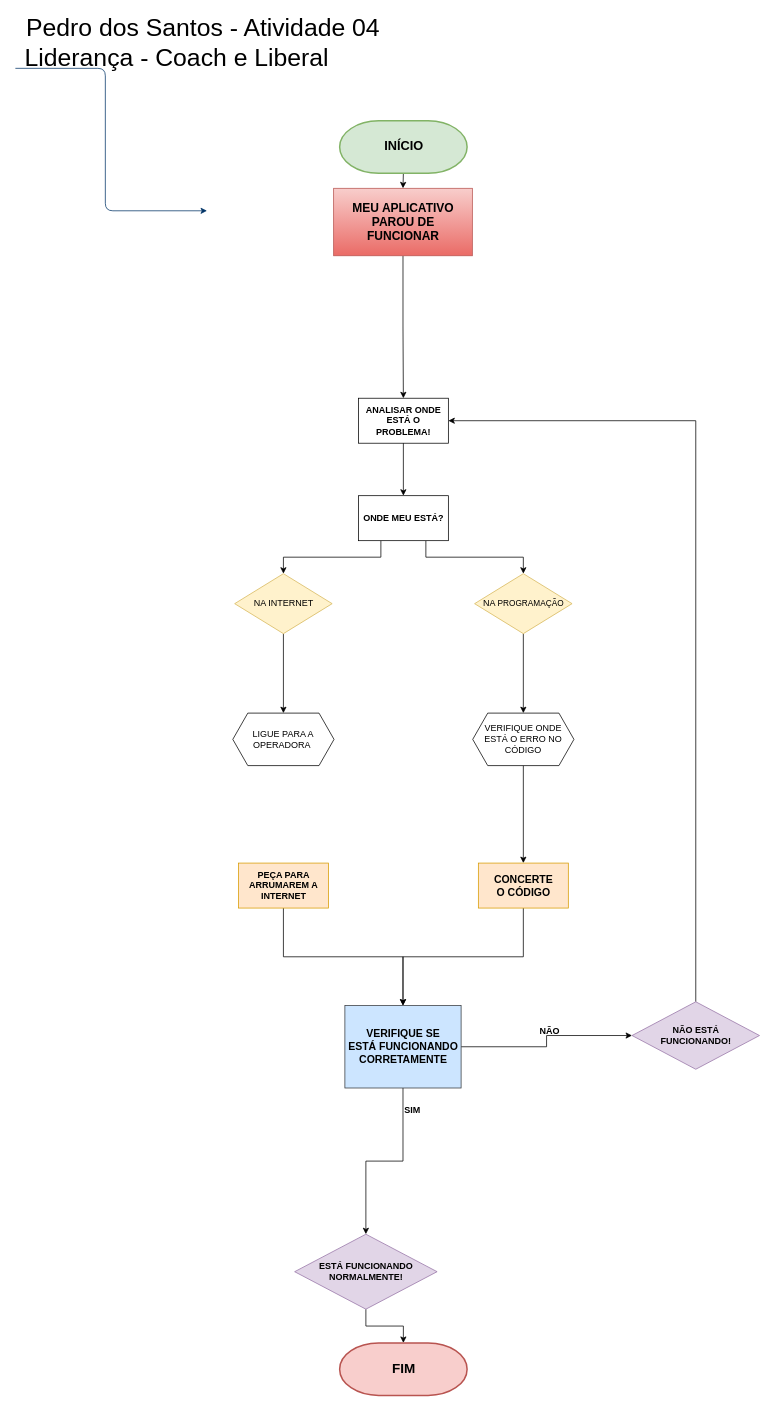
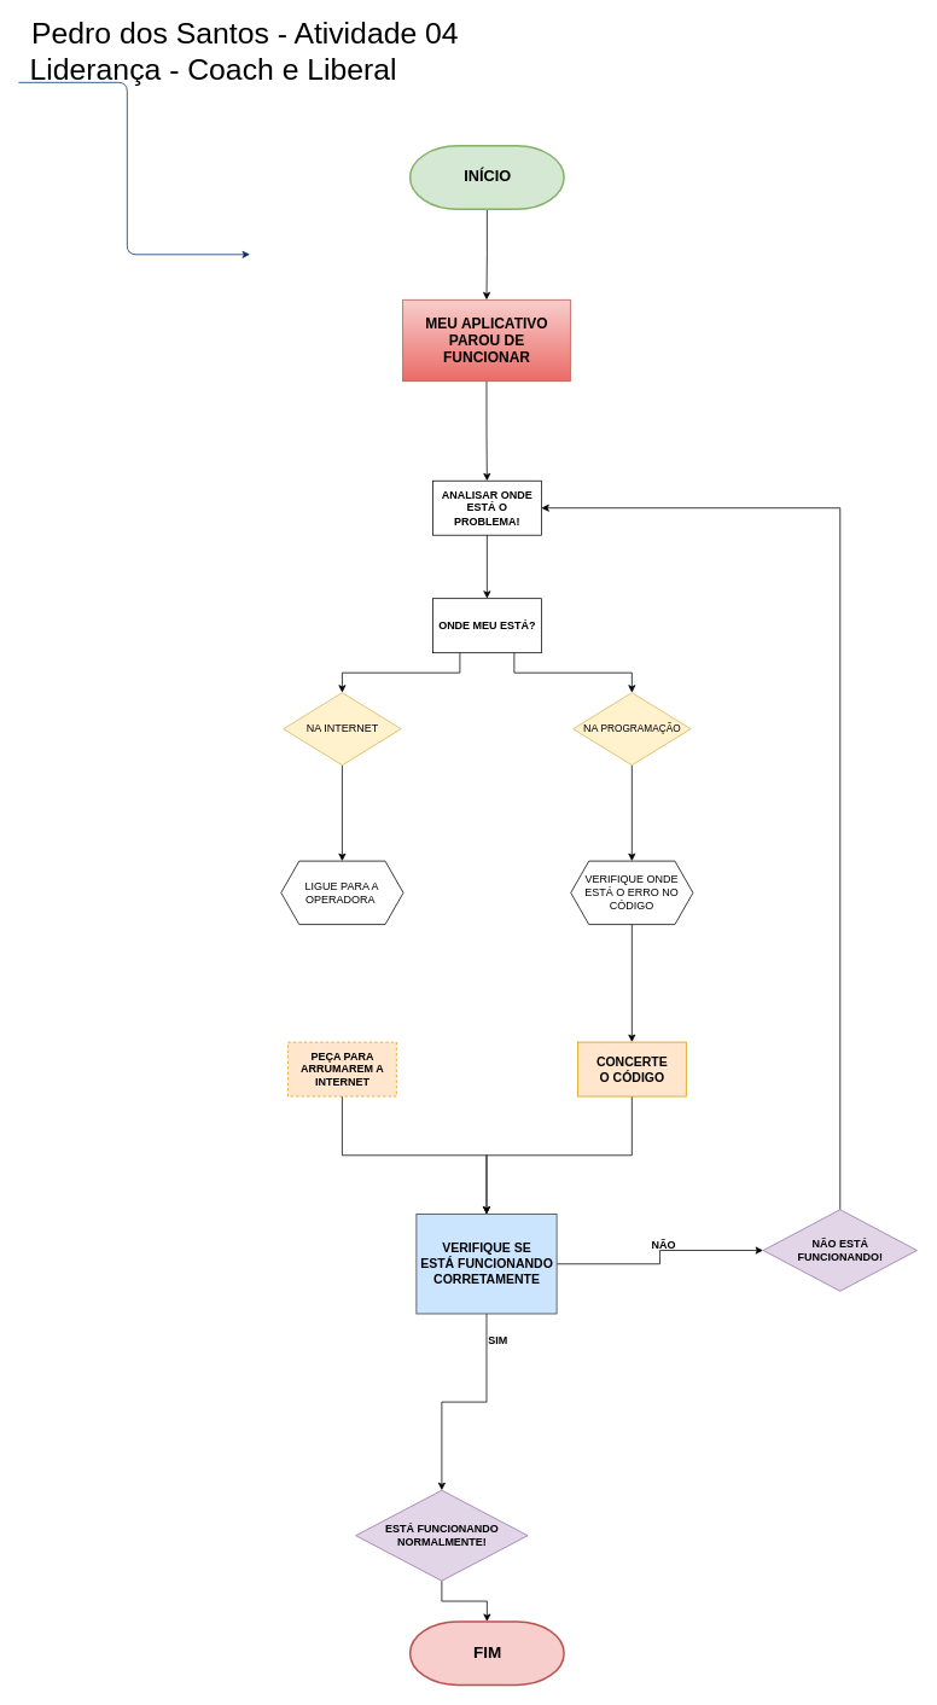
  <mxCell id="0" />
  <mxCell id="1" parent="0" />
  <mxCell id="2" style="edgeStyle=orthogonalEdgeStyle;rounded=0;orthogonalLoop=1;jettySize=auto;html=1;exitX=0.5;exitY=1;exitDx=0;exitDy=0;exitPerimeter=0;entryX=0.5;entryY=0;entryDx=0;entryDy=0;" edge="1" parent="1" source="3" target="32"><mxGeometry relative="1" as="geometry" /></mxCell>
  <mxCell id="3" value="&lt;b&gt;&lt;font style=&quot;font-size: 17px&quot;&gt;INÍCIO&lt;/font&gt;&lt;/b&gt;" style="shape=mxgraph.flowchart.terminator;strokeWidth=2;gradientDirection=north;fontStyle=0;html=1;fillColor=#d5e8d4;strokeColor=#82b366;" parent="1" vertex="1"><mxGeometry x="452.5" y="160" width="170" height="70" as="geometry" /></mxCell>
  <mxCell id="4" value="" style="edgeStyle=elbowEdgeStyle;elbow=horizontal;exitX=0;exitY=0.5;exitPerimeter=0;entryX=0.095;entryY=0.5;entryPerimeter=0;fontStyle=1;strokeColor=#003366;strokeWidth=1;html=1;" parent="1" edge="1"><mxGeometry width="100" height="100" as="geometry"><mxPoint y="90" as="sourcePoint" x="20" /><mxPoint x="275.605" y="280" as="targetPoint" /><Array as="points"><mxPoint x="140" y="960" /></Array></mxGeometry></mxCell>
  <mxCell id="5" value="&lt;b&gt;ANALISAR ONDE&lt;br&gt;ESTÁ O PROBLEMA!&lt;br&gt;&lt;/b&gt;" style="rounded=0;whiteSpace=wrap;html=1;" vertex="1" parent="1"><mxGeometry x="477.5" y="530" width="120" height="60" as="geometry" /></mxCell>
  <mxCell id="6" value="" style="endArrow=classic;html=1;exitX=0.5;exitY=1;exitDx=0;exitDy=0;exitPerimeter=0;" edge="1" parent="1"><mxGeometry width="50" height="50" relative="1" as="geometry"><mxPoint x="537.5" y="590" as="sourcePoint" /><mxPoint x="537.5" y="660" as="targetPoint" /></mxGeometry></mxCell>
  <mxCell id="7" style="edgeStyle=orthogonalEdgeStyle;rounded=0;orthogonalLoop=1;jettySize=auto;html=1;exitX=0.75;exitY=1;exitDx=0;exitDy=0;entryX=0.5;entryY=0;entryDx=0;entryDy=0;" edge="1" parent="1" source="9" target="13"><mxGeometry relative="1" as="geometry" /></mxCell>
  <mxCell id="8" style="edgeStyle=orthogonalEdgeStyle;rounded=0;orthogonalLoop=1;jettySize=auto;html=1;exitX=0.25;exitY=1;exitDx=0;exitDy=0;entryX=0.5;entryY=0;entryDx=0;entryDy=0;" edge="1" parent="1" source="9" target="11"><mxGeometry relative="1" as="geometry" /></mxCell>
  <mxCell id="9" value="&lt;b&gt;ONDE MEU ESTÁ?&lt;br&gt;&lt;/b&gt;" style="rounded=0;whiteSpace=wrap;html=1;" vertex="1" parent="1"><mxGeometry x="477.5" y="660" width="120" height="60" as="geometry" /></mxCell>
  <mxCell id="10" style="edgeStyle=orthogonalEdgeStyle;rounded=0;orthogonalLoop=1;jettySize=auto;html=1;exitX=0.5;exitY=1;exitDx=0;exitDy=0;entryX=0.5;entryY=0;entryDx=0;entryDy=0;" edge="1" parent="1" source="11" target="14"><mxGeometry relative="1" as="geometry" /></mxCell>
  <mxCell id="11" value="NA INTERNET" style="rhombus;whiteSpace=wrap;html=1;strokeColor=#d6b656;fillColor=#fff2cc;" vertex="1" parent="1"><mxGeometry x="312.5" y="764" width="130" height="80" as="geometry" /></mxCell>
  <mxCell id="12" style="edgeStyle=orthogonalEdgeStyle;rounded=0;orthogonalLoop=1;jettySize=auto;html=1;exitX=0.5;exitY=1;exitDx=0;exitDy=0;entryX=0.5;entryY=0;entryDx=0;entryDy=0;" edge="1" parent="1" source="13" target="16"><mxGeometry relative="1" as="geometry" /></mxCell>
  <mxCell id="13" value="NA &lt;font style=&quot;font-size: 11px&quot;&gt;PROGRAMAÇÃO&lt;/font&gt;" style="rhombus;whiteSpace=wrap;html=1;strokeColor=#d6b656;fillColor=#fff2cc;" vertex="1" parent="1"><mxGeometry x="632.5" y="764" width="130" height="80" as="geometry" /></mxCell>
  <mxCell id="14" value="LIGUE PARA A OPERADORA&amp;nbsp;" style="shape=hexagon;perimeter=hexagonPerimeter2;whiteSpace=wrap;html=1;fixedSize=1;" vertex="1" parent="1"><mxGeometry x="310" y="950" width="135" height="70" as="geometry" /></mxCell>
  <mxCell id="15" style="edgeStyle=orthogonalEdgeStyle;rounded=0;orthogonalLoop=1;jettySize=auto;html=1;exitX=0.5;exitY=1;exitDx=0;exitDy=0;entryX=0.5;entryY=0;entryDx=0;entryDy=0;" edge="1" parent="1" source="16" target="20"><mxGeometry relative="1" as="geometry" /></mxCell>
  <mxCell id="16" value="VERIFIQUE ONDE ESTÁ O ERRO NO CÓDIGO" style="shape=hexagon;perimeter=hexagonPerimeter2;whiteSpace=wrap;html=1;fixedSize=1;" vertex="1" parent="1"><mxGeometry x="630" y="950" width="135" height="70" as="geometry" /></mxCell>
  <mxCell id="17" style="edgeStyle=orthogonalEdgeStyle;rounded=0;orthogonalLoop=1;jettySize=auto;html=1;exitX=0.5;exitY=1;exitDx=0;exitDy=0;entryX=0.5;entryY=0;entryDx=0;entryDy=0;" edge="1" parent="1" source="18" target="23"><mxGeometry relative="1" as="geometry" /></mxCell>
- <mxCell id="18" value="&lt;b&gt;PEÇA PARA ARRUMAREM A INTERNET&lt;/b&gt;" style="rounded=0;whiteSpace=wrap;html=1;fillColor=#ffe6cc;strokeColor=#d79b00;" vertex="1" parent="1"><mxGeometry x="317.5" y="1150" width="120" height="60" as="geometry" /></mxCell>
+ <mxCell id="18" value="&lt;b&gt;PEÇA PARA ARRUMAREM A INTERNET&lt;/b&gt;" style="rounded=0;whiteSpace=wrap;html=1;fillColor=#ffe6cc;strokeColor=#d79b00;dashed=1;" vertex="1" parent="1"><mxGeometry x="317.5" y="1150" width="120" height="60" as="geometry" /></mxCell>
  <mxCell id="19" style="edgeStyle=orthogonalEdgeStyle;rounded=0;orthogonalLoop=1;jettySize=auto;html=1;exitX=0.5;exitY=1;exitDx=0;exitDy=0;entryX=0.5;entryY=0;entryDx=0;entryDy=0;" edge="1" parent="1" source="20" target="23"><mxGeometry relative="1" as="geometry" /></mxCell>
  <mxCell id="20" value="&lt;b style=&quot;font-size: 14px&quot;&gt;CONCERTE&lt;br&gt;O CÓDIGO&lt;br&gt;&lt;/b&gt;" style="rounded=0;whiteSpace=wrap;html=1;fillColor=#ffe6cc;strokeColor=#d79b00;" vertex="1" parent="1"><mxGeometry x="637.5" y="1150" width="120" height="60" as="geometry" /></mxCell>
  <mxCell id="21" style="edgeStyle=orthogonalEdgeStyle;rounded=0;orthogonalLoop=1;jettySize=auto;html=1;exitX=0.5;exitY=1;exitDx=0;exitDy=0;entryX=0.5;entryY=0;entryDx=0;entryDy=0;" edge="1" parent="1" source="23" target="25"><mxGeometry relative="1" as="geometry" /></mxCell>
  <mxCell id="22" style="edgeStyle=orthogonalEdgeStyle;rounded=0;orthogonalLoop=1;jettySize=auto;html=1;exitX=1;exitY=0.5;exitDx=0;exitDy=0;entryX=0;entryY=0.5;entryDx=0;entryDy=0;" edge="1" parent="1" source="23" target="27"><mxGeometry relative="1" as="geometry" /></mxCell>
  <mxCell id="23" value="&lt;b style=&quot;font-size: 14px&quot;&gt;VERIFIQUE SE&lt;br&gt;ESTÁ FUNCIONANDO&lt;br&gt;CORRETAMENTE&lt;br&gt;&lt;/b&gt;" style="rounded=0;whiteSpace=wrap;html=1;strokeColor=#36393d;fillColor=#cce5ff;" vertex="1" parent="1"><mxGeometry x="459.5" y="1340" width="155" height="110" as="geometry" /></mxCell>
  <mxCell id="24" style="edgeStyle=orthogonalEdgeStyle;rounded=0;orthogonalLoop=1;jettySize=auto;html=1;exitX=0.5;exitY=1;exitDx=0;exitDy=0;" edge="1" parent="1" source="25" target="30"><mxGeometry relative="1" as="geometry" /></mxCell>
  <mxCell id="25" value="&lt;b&gt;ESTÁ FUNCIONANDO&lt;br&gt;NORMALMENTE!&lt;/b&gt;" style="rhombus;whiteSpace=wrap;html=1;strokeColor=#9673a6;fillColor=#e1d5e7;" vertex="1" parent="1"><mxGeometry x="392.5" y="1645" width="190" height="100" as="geometry" /></mxCell>
  <mxCell id="26" style="edgeStyle=orthogonalEdgeStyle;rounded=0;orthogonalLoop=1;jettySize=auto;html=1;exitX=0.5;exitY=0;exitDx=0;exitDy=0;entryX=1;entryY=0.5;entryDx=0;entryDy=0;" edge="1" parent="1" source="27" target="5"><mxGeometry relative="1" as="geometry" /></mxCell>
  <mxCell id="27" value="&lt;b&gt;NÃO ESTÁ&lt;br&gt;FUNCIONANDO!&lt;/b&gt;" style="rhombus;whiteSpace=wrap;html=1;strokeColor=#9673a6;fillColor=#e1d5e7;" vertex="1" parent="1"><mxGeometry x="842.5" y="1335" width="170" height="90" as="geometry" /></mxCell>
  <mxCell id="28" value="&lt;b&gt;NÃO&lt;/b&gt;" style="text;html=1;strokeColor=none;fillColor=none;align=center;verticalAlign=middle;whiteSpace=wrap;rounded=0;" vertex="1" parent="1"><mxGeometry x="712.5" y="1354" width="40" height="40" as="geometry" /></mxCell>
  <mxCell id="29" value="&lt;b&gt;SIM&lt;/b&gt;" style="text;html=1;strokeColor=none;fillColor=none;align=center;verticalAlign=middle;whiteSpace=wrap;rounded=0;" vertex="1" parent="1"><mxGeometry x="529.5" y="1460" width="40" height="40" as="geometry" /></mxCell>
  <mxCell id="30" value="&lt;b&gt;&lt;font style=&quot;font-size: 18px&quot;&gt;FIM&lt;/font&gt;&lt;/b&gt;" style="shape=mxgraph.flowchart.terminator;strokeWidth=2;gradientDirection=north;fontStyle=0;html=1;fillColor=#f8cecc;strokeColor=#b85450;" vertex="1" parent="1"><mxGeometry x="452.5" y="1790" width="170" height="70" as="geometry" /></mxCell>
  <mxCell id="31" style="edgeStyle=orthogonalEdgeStyle;rounded=0;orthogonalLoop=1;jettySize=auto;html=1;exitX=0.5;exitY=1;exitDx=0;exitDy=0;entryX=0.5;entryY=0;entryDx=0;entryDy=0;" edge="1" parent="1" source="32" target="5"><mxGeometry relative="1" as="geometry" /></mxCell>
- <mxCell id="32" value="&lt;b&gt;&lt;font style=&quot;font-size: 16px&quot;&gt;MEU APLICATIVO PAROU DE FUNCIONAR&lt;/font&gt;&lt;/b&gt;" style="rounded=0;whiteSpace=wrap;html=1;fillColor=#f8cecc;strokeColor=#b85450;gradientColor=#ea6b66;" vertex="1" parent="1"><mxGeometry x="444.5" y="250" width="185" height="90" as="geometry" /></mxCell>
+ <mxCell id="32" value="&lt;b&gt;&lt;font style=&quot;font-size: 16px&quot;&gt;MEU APLICATIVO PAROU DE FUNCIONAR&lt;/font&gt;&lt;/b&gt;" style="rounded=0;whiteSpace=wrap;html=1;fillColor=#f8cecc;strokeColor=#b85450;gradientColor=#ea6b66;" vertex="1" parent="1"><mxGeometry x="444.5" y="330" width="185" height="90" as="geometry" /></mxCell>
  <mxCell id="33" value="&lt;font style=&quot;font-size: 33px&quot;&gt;Pedro dos Santos - Atividade 04&lt;/font&gt;" style="text;html=1;align=center;verticalAlign=middle;resizable=0;points=[];autosize=1;" vertex="1" parent="1"><mxGeometry x="25" y="20" width="490" height="30" as="geometry" /></mxCell>
  <mxCell id="34" value="&lt;font style=&quot;font-size: 33px&quot;&gt;Liderança - Coach e Liberal&lt;/font&gt;" style="text;html=1;align=center;verticalAlign=middle;resizable=0;points=[];autosize=1;" vertex="1" parent="1"><mxGeometry x="25" y="60" width="420" height="30" as="geometry" /></mxCell>
